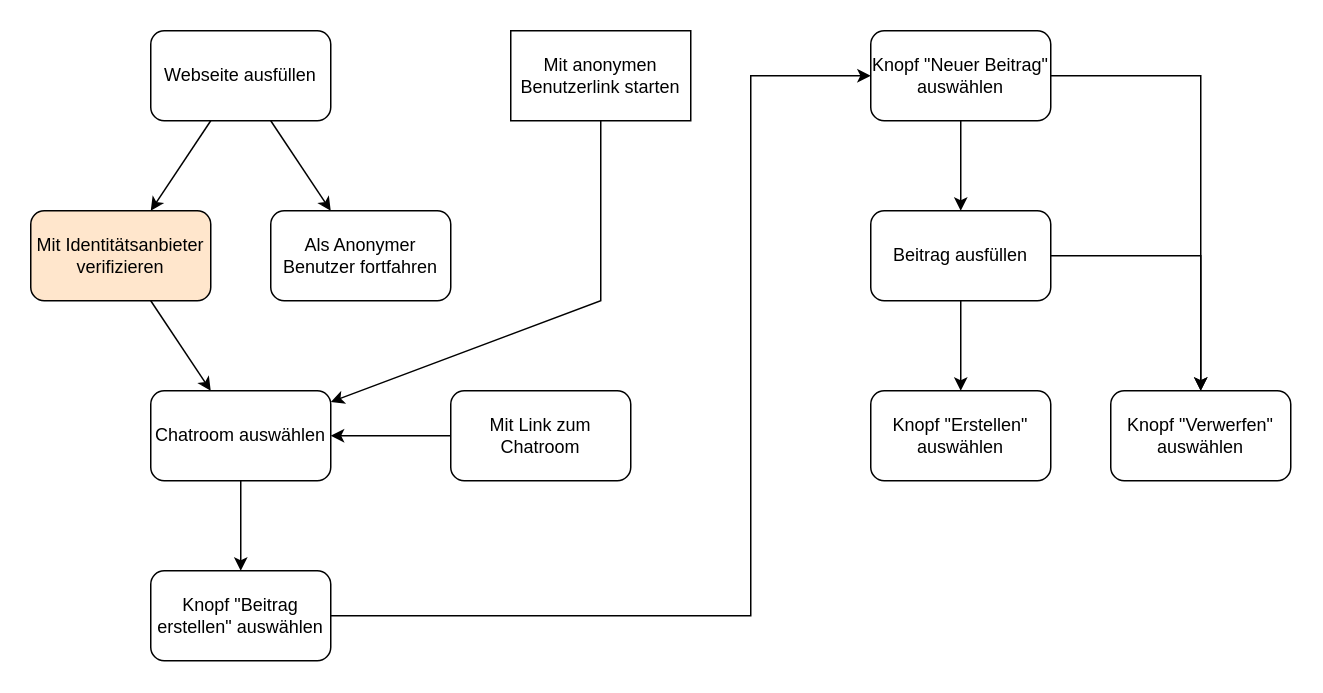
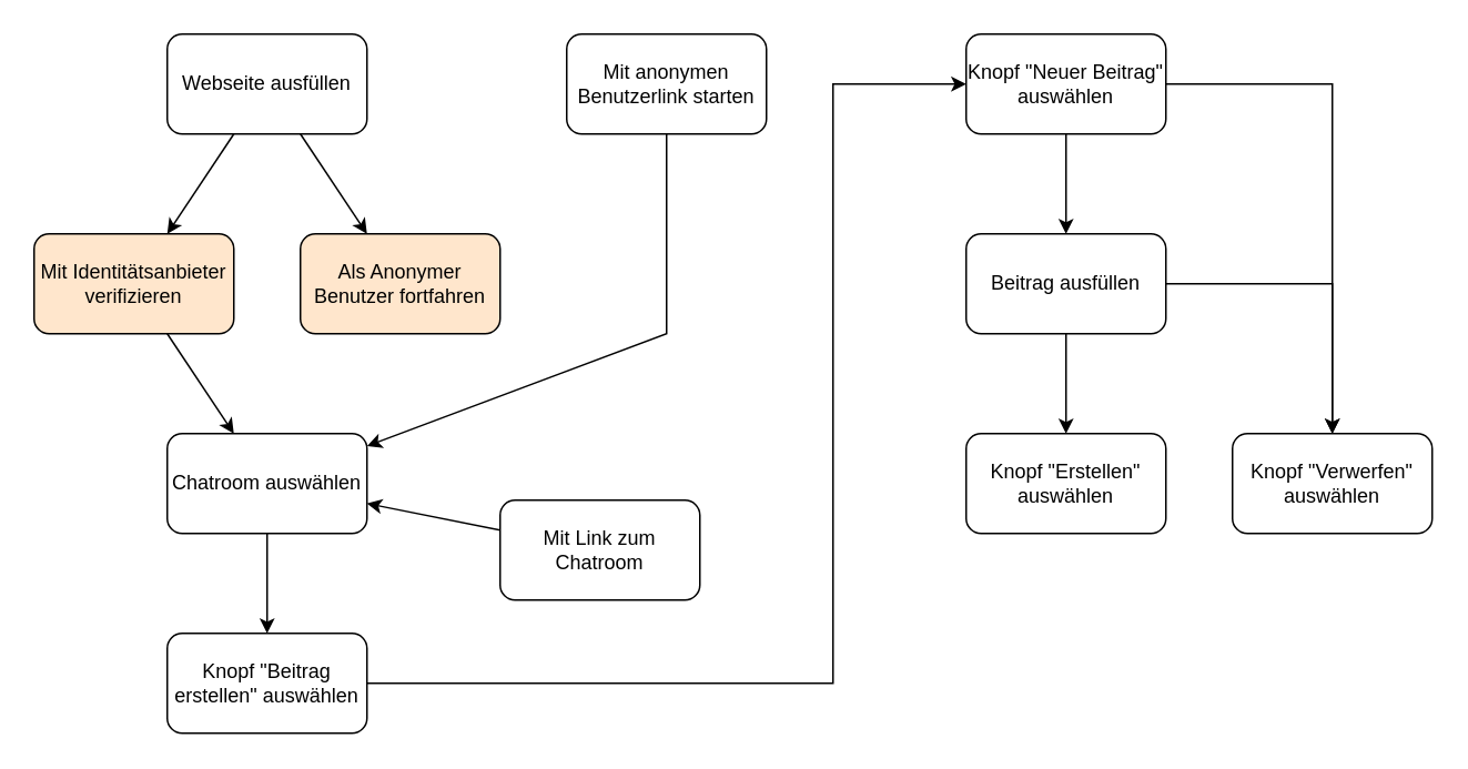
  <mxCell id="0" />
  <mxCell id="1" parent="0" />
  <mxCell id="2" value="Webseite ausfüllen" style="rounded=1;whiteSpace=wrap;html=1;" parent="1" vertex="1"><mxGeometry x="100" y="20" width="120" height="60" as="geometry" /></mxCell>
- <mxCell id="3" value="Mit anonymen Benutzerlink starten" style="whiteSpace=wrap;html=1;rounded=0;" parent="1" vertex="1"><mxGeometry x="340" y="20" width="120" height="60" as="geometry" /></mxCell>
+ <mxCell id="3" value="Mit anonymen Benutzerlink starten" style="rounded=1;whiteSpace=wrap;html=1;" parent="1" vertex="1"><mxGeometry x="340" y="20" width="120" height="60" as="geometry" /></mxCell>
  <mxCell id="4" value="Mit Identitätsanbieter verifizieren" style="rounded=1;whiteSpace=wrap;html=1;fillColor=#ffe6cc;" parent="1" vertex="1"><mxGeometry x="20" y="140" width="120" height="60" as="geometry" /></mxCell>
  <mxCell id="5" value="Chatroom auswählen" style="rounded=1;whiteSpace=wrap;html=1;" parent="1" vertex="1"><mxGeometry x="100" y="260" width="120" height="60" as="geometry" /></mxCell>
- <mxCell id="6" value="Als Anonymer Benutzer fortfahren" style="rounded=1;whiteSpace=wrap;html=1;" parent="1" vertex="1"><mxGeometry x="180" y="140" width="120" height="60" as="geometry" /></mxCell>
+ <mxCell id="6" value="Als Anonymer Benutzer fortfahren" style="rounded=1;whiteSpace=wrap;html=1;fillColor=#ffe6cc;" parent="1" vertex="1"><mxGeometry x="180" y="140" width="120" height="60" as="geometry" /></mxCell>
  <mxCell id="7" value="Knopf &quot;Beitrag erstellen&quot; auswählen" style="rounded=1;whiteSpace=wrap;html=1;" parent="1" vertex="1"><mxGeometry x="100" y="380" width="120" height="60" as="geometry" /></mxCell>
  <mxCell id="8" value="Knopf &quot;Neuer Beitrag&quot; auswählen" style="rounded=1;whiteSpace=wrap;html=1;" parent="1" vertex="1"><mxGeometry x="580" y="20" width="120" height="60" as="geometry" /></mxCell>
- <mxCell id="9" value="Mit Link zum Chatroom" style="rounded=1;whiteSpace=wrap;html=1;" parent="1" vertex="1"><mxGeometry x="300" y="260" width="120" height="60" as="geometry" /></mxCell>
+ <mxCell id="9" value="Mit Link zum Chatroom" style="rounded=1;whiteSpace=wrap;html=1;" parent="1" vertex="1"><mxGeometry x="300" y="300" width="120" height="60" as="geometry" /></mxCell>
  <mxCell id="10" value="Beitrag ausfüllen" style="rounded=1;whiteSpace=wrap;html=1;" parent="1" vertex="1"><mxGeometry x="580" y="140" width="120" height="60" as="geometry" /></mxCell>
  <mxCell id="11" value="Knopf &quot;Erstellen&quot; auswählen" style="rounded=1;whiteSpace=wrap;html=1;" parent="1" vertex="1"><mxGeometry x="580" y="260" width="120" height="60" as="geometry" /></mxCell>
  <mxCell id="12" value="Knopf &quot;Verwerfen&quot; auswählen" style="rounded=1;whiteSpace=wrap;html=1;" parent="1" vertex="1"><mxGeometry x="740" y="260" width="120" height="60" as="geometry" /></mxCell>
  <mxCell id="13" value="" style="endArrow=classic;html=1;rounded=0;" parent="1" source="2" target="6" edge="1"><mxGeometry width="50" height="50" relative="1" as="geometry"><mxPoint x="210" y="130" as="sourcePoint" /><mxPoint x="260" y="80" as="targetPoint" /></mxGeometry></mxCell>
  <mxCell id="14" value="" style="endArrow=classic;html=1;rounded=0;" parent="1" source="2" target="4" edge="1"><mxGeometry width="50" height="50" relative="1" as="geometry"><mxPoint x="150" y="90" as="sourcePoint" /><mxPoint x="190" y="150" as="targetPoint" /></mxGeometry></mxCell>
  <mxCell id="15" value="" style="endArrow=classic;html=1;rounded=0;" parent="1" source="3" target="5" edge="1"><mxGeometry width="50" height="50" relative="1" as="geometry"><mxPoint x="370" y="120" as="sourcePoint" /><mxPoint x="410" y="180" as="targetPoint" /><Array as="points"><mxPoint x="400" y="200" /></Array></mxGeometry></mxCell>
  <mxCell id="16" value="" style="endArrow=classic;html=1;rounded=0;" parent="1" source="4" target="5" edge="1"><mxGeometry width="50" height="50" relative="1" as="geometry"><mxPoint x="110" y="220" as="sourcePoint" /><mxPoint x="70" y="280" as="targetPoint" /></mxGeometry></mxCell>
  <mxCell id="17" value="" style="endArrow=classic;html=1;rounded=0;" parent="1" source="9" target="5" edge="1"><mxGeometry width="50" height="50" relative="1" as="geometry"><mxPoint x="260" y="300" as="sourcePoint" /><mxPoint x="220" y="360" as="targetPoint" /></mxGeometry></mxCell>
  <mxCell id="18" value="" style="endArrow=classic;html=1;rounded=0;" parent="1" source="5" target="7" edge="1"><mxGeometry width="50" height="50" relative="1" as="geometry"><mxPoint x="290" y="370" as="sourcePoint" /><mxPoint x="210" y="370" as="targetPoint" /></mxGeometry></mxCell>
  <mxCell id="19" value="" style="endArrow=classic;html=1;rounded=0;" parent="1" source="7" target="8" edge="1"><mxGeometry width="50" height="50" relative="1" as="geometry"><mxPoint x="299.43" y="460" as="sourcePoint" /><mxPoint x="299.43" y="520" as="targetPoint" /><Array as="points"><mxPoint x="500" y="410" /><mxPoint x="500" y="50" /></Array></mxGeometry></mxCell>
  <mxCell id="20" value="" style="endArrow=classic;html=1;rounded=0;" parent="1" source="8" target="10" edge="1"><mxGeometry width="50" height="50" relative="1" as="geometry"><mxPoint x="740" y="90" as="sourcePoint" /><mxPoint x="740" y="150" as="targetPoint" /></mxGeometry></mxCell>
  <mxCell id="21" value="" style="endArrow=classic;html=1;rounded=0;" parent="1" source="10" target="11" edge="1"><mxGeometry width="50" height="50" relative="1" as="geometry"><mxPoint x="719.71" y="200" as="sourcePoint" /><mxPoint x="719.71" y="260" as="targetPoint" /></mxGeometry></mxCell>
  <mxCell id="22" value="" style="endArrow=classic;html=1;rounded=0;" parent="1" source="10" target="12" edge="1"><mxGeometry width="50" height="50" relative="1" as="geometry"><mxPoint x="790" y="180" as="sourcePoint" /><mxPoint x="790" y="240" as="targetPoint" /><Array as="points"><mxPoint x="800" y="170" /></Array></mxGeometry></mxCell>
  <mxCell id="23" value="" style="endArrow=classic;html=1;rounded=0;" parent="1" source="8" target="12" edge="1"><mxGeometry width="50" height="50" relative="1" as="geometry"><mxPoint x="810" y="100" as="sourcePoint" /><mxPoint x="910" y="190" as="targetPoint" /><Array as="points"><mxPoint x="800" y="50" /></Array></mxGeometry></mxCell>
